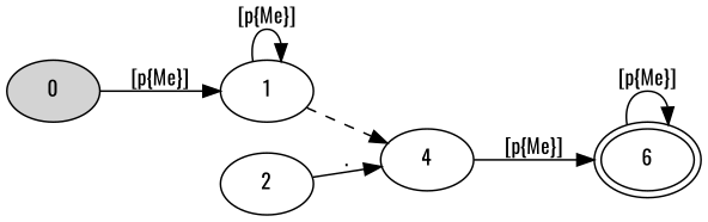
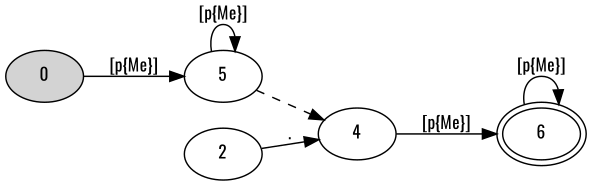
  digraph {
    fontname=Oswald
    rankdir=LR
    node [fillcolor=white fontname=Oswald fontsize=12 peripheries=1 shape=ellipse style=filled]
    edge [fontname=Oswald fontsize=12]
    0 [fillcolor="#d3d3d3ff"]
-   1
+   1 [label=5]
    4
    n4 [label=6 peripheries=2]
    2
    0 -> 1 [label="[\p{Me}]"]
    1 -> 1 [label="[\p{Me}]"]
    1 -> 4 [style=dashed]
    4 -> n4 [label="[\p{Me}]"]
    n4 -> n4 [label="[\p{Me}]"]
    2 -> 4 [label="."]
  }
